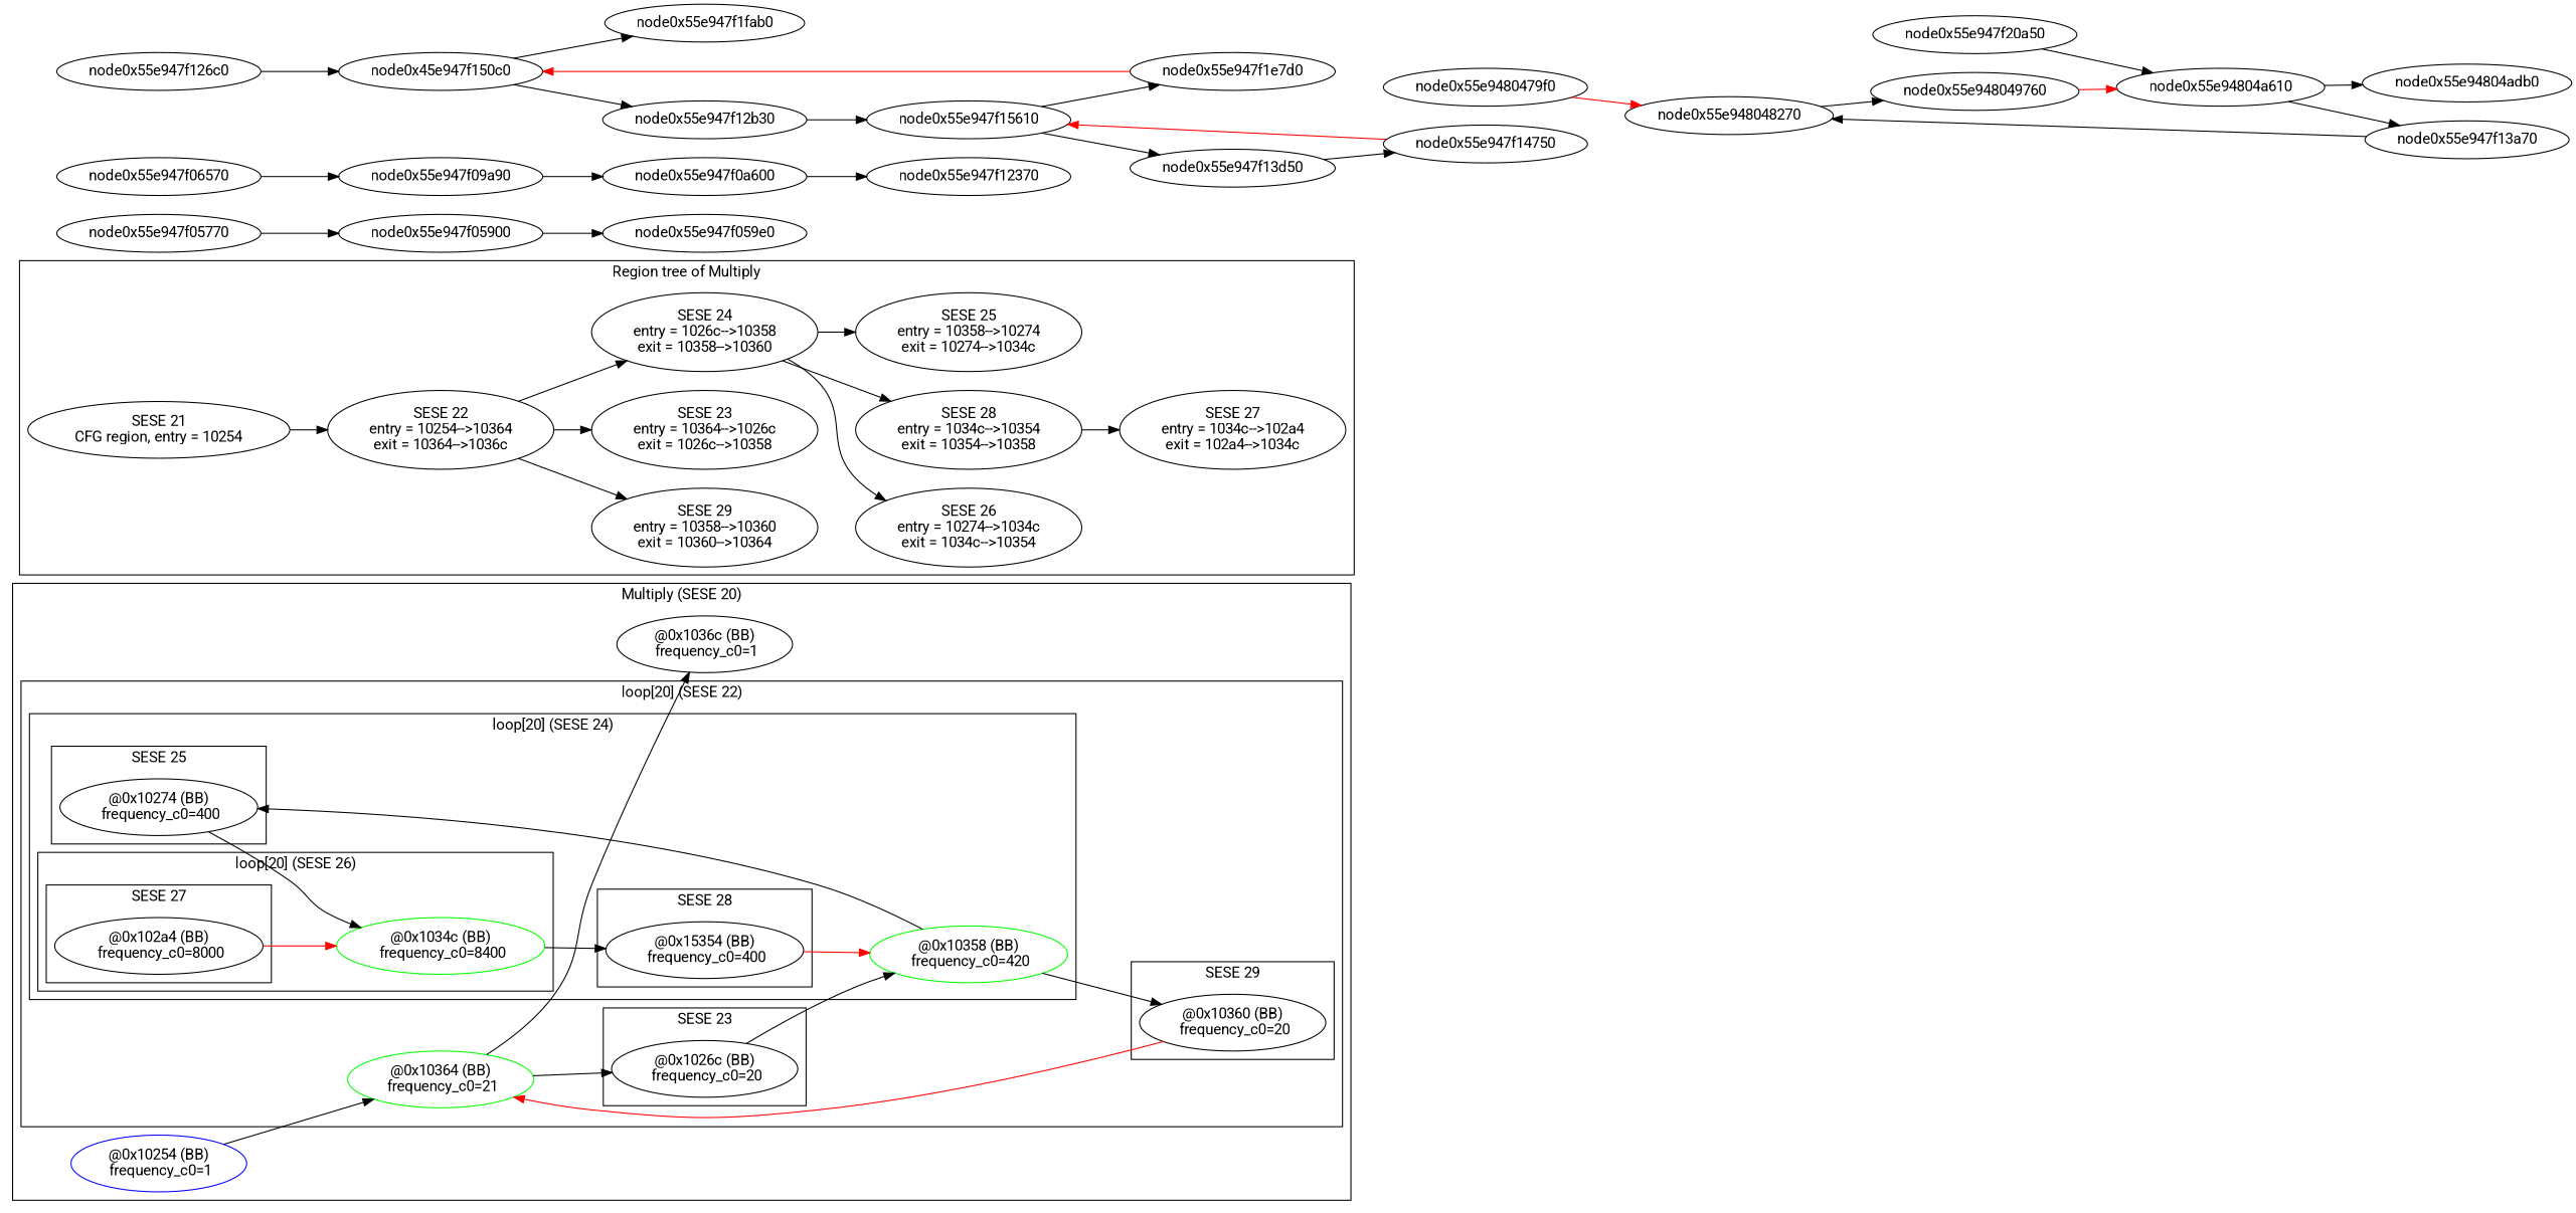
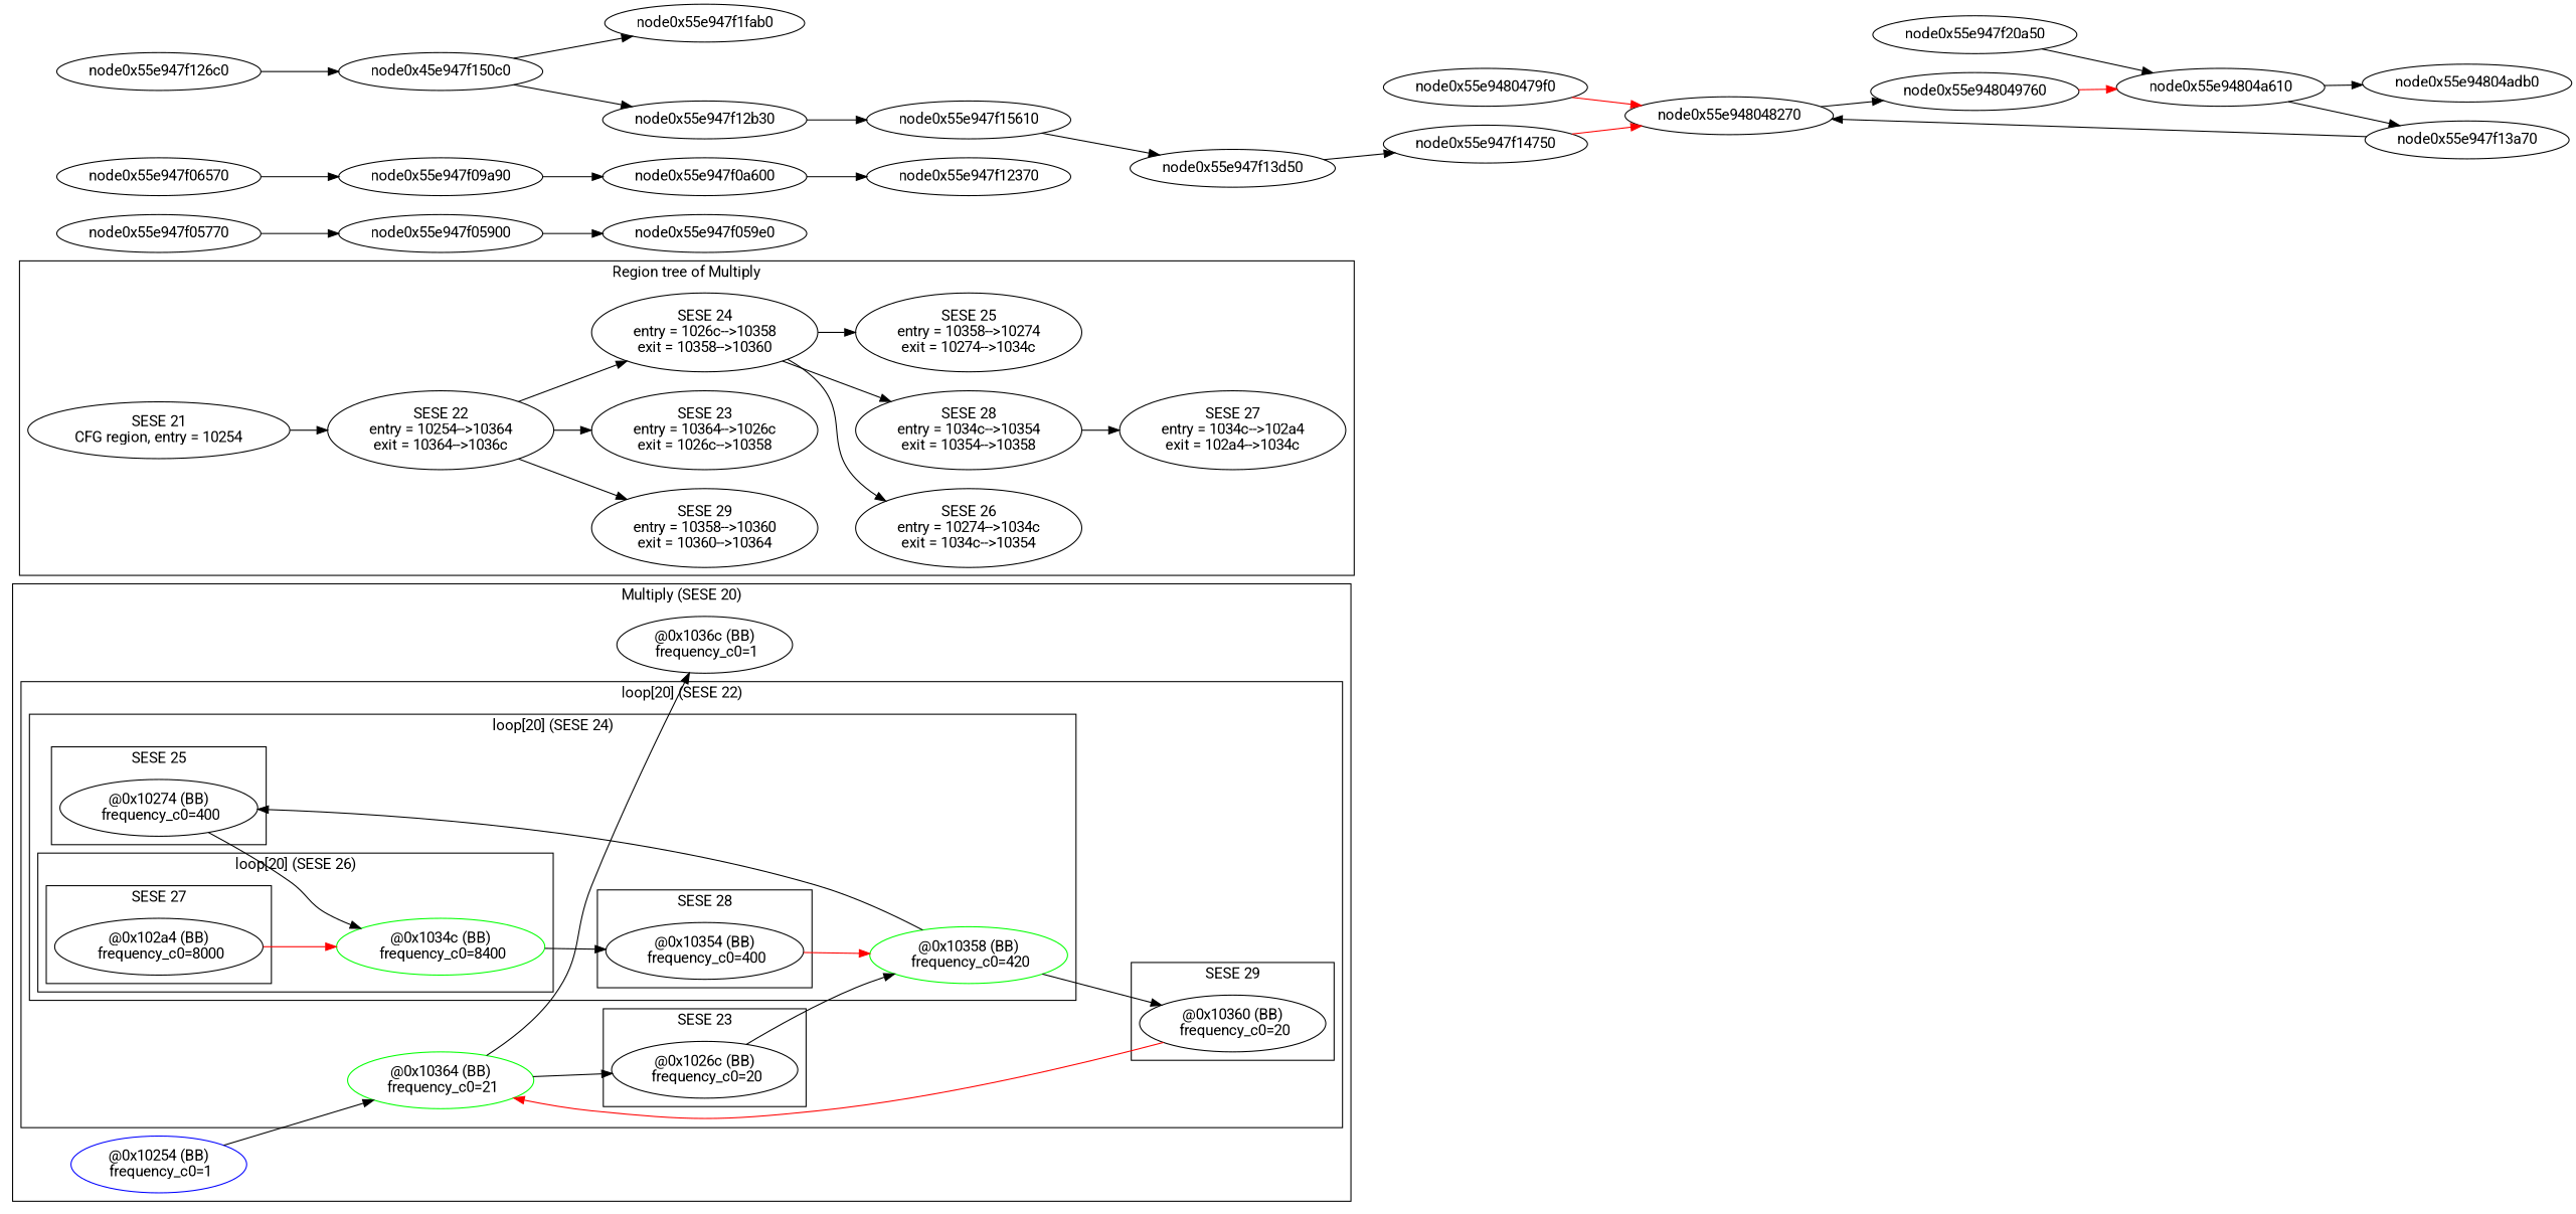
  digraph {
    fontname=Roboto
    rankdir=LR
    node [fontname=Roboto]
    edge [fontname=Roboto]
    n1 [label="@0x1026c (BB)\n frequency_c0=20\n"]
    n2 [label="@0x10274 (BB)\n frequency_c0=400\n"]
    n3 [label="@0x102a4 (BB)\n frequency_c0=8000\n"]
    n4 [color=green label="@0x1034c (BB)\n frequency_c0=8400\n"]
-   n5 [label="@0x15354 (BB)\n frequency_c0=400\n"]
+   n5 [label="@0x10354 (BB)\n frequency_c0=400\n"]
    n6 [color=green label="@0x10358 (BB)\n frequency_c0=420\n"]
    n7 [label="@0x10360 (BB)\n frequency_c0=20\n"]
    n8 [color=green label="@0x10364 (BB)\n frequency_c0=21\n"]
    n9 [color=blue label="@0x10254 (BB)\n frequency_c0=1\n"]
    n10 [label="@0x1036c (BB)\n frequency_c0=1\n"]
    n11 [label="SESE 21\nCFG region, entry = 10254"]
    n12 [label="SESE 22\nentry = 10254-->10364\nexit = 10364-->1036c"]
    n13 [label="SESE 23\nentry = 10364-->1026c\nexit = 1026c-->10358"]
    n14 [label="SESE 24\nentry = 1026c-->10358\nexit = 10358-->10360"]
    n15 [label="SESE 29\nentry = 10358-->10360\nexit = 10360-->10364"]
    n16 [label="SESE 25\nentry = 10358-->10274\nexit = 10274-->1034c"]
    n17 [label="SESE 26\nentry = 10274-->1034c\nexit = 1034c-->10354"]
    n18 [label="SESE 28\nentry = 1034c-->10354\nexit = 10354-->10358"]
    n19 [label="SESE 27\nentry = 1034c-->102a4\nexit = 102a4-->1034c"]
    node0x55e947f05770
    node0x55e947f05900
    node0x55e947f059e0
    node0x55e947f06570
    node0x55e947f09a90
    node0x55e947f0a600
    node0x55e947f12370
    n27 [label=node0x45e947f150c0]
    node0x55e947f126c0
    node0x55e947f12b30
    node0x55e947f1fab0
    node0x55e947f15610
    node0x55e947f13d50
-   node0x55e947f1e7d0
    node0x55e947f14750
    node0x55e947f20a50
    node0x55e94804a610
    node0x55e947f13a70
    node0x55e94804adb0
    node0x55e948048270
    node0x55e948049760
    node0x55e9480479f0
    subgraph cluster_1 {
      label="Multiply (SESE 20)"
      n9
      n10
      subgraph cluster_2 {
        label="loop[20] (SESE 22)"
        n8
        subgraph cluster_3 {
          label="SESE 23"
          n1
        }
        subgraph cluster_4 {
          label="loop[20] (SESE 24)"
          n6
          subgraph cluster_5 {
            label="SESE 25"
            n2
          }
          subgraph cluster_6 {
            label="loop[20] (SESE 26)"
            n4
            subgraph cluster_7 {
              label="SESE 27"
              n3
            }
          }
          subgraph cluster_8 {
            label="SESE 28"
            n5
          }
        }
        subgraph cluster_9 {
          label="SESE 29"
          n7
        }
      }
    }
    subgraph cluster_10 {
      label="Region tree of Multiply"
      n11
      n12
      n13
      n14
      n15
      n16
      n17
      n18
      n19
    }
    n1 -> n6
    n2 -> n4
    n3 -> n4 [color=red]
    n4 -> n5
    n5 -> n6 [color=red]
    n6 -> n2
    n6 -> n7
    n7 -> n8 [color=red]
    n8 -> n1
    n8 -> n10
    n9 -> n8
    n11 -> n12
    n12 -> n13
    n12 -> n14
    n12 -> n15
    n14 -> n16
    n14 -> n17
    n14 -> n18
    n18 -> n19
    node0x55e947f05770 -> node0x55e947f05900
    node0x55e947f05900 -> node0x55e947f059e0
    node0x55e947f06570 -> node0x55e947f09a90
    node0x55e947f09a90 -> node0x55e947f0a600
    node0x55e947f0a600 -> node0x55e947f12370
    n27 -> node0x55e947f12b30
    n27 -> node0x55e947f1fab0
    node0x55e947f126c0 -> n27
    node0x55e947f12b30 -> node0x55e947f15610
    node0x55e947f15610 -> node0x55e947f13d50
-   node0x55e947f15610 -> node0x55e947f1e7d0
    node0x55e947f13d50 -> node0x55e947f14750
-   node0x55e947f1e7d0 -> n27 [color=red]
-   node0x55e947f14750 -> node0x55e947f15610 [color=red]
+   node0x55e947f14750 -> node0x55e948048270 [color=red]
    node0x55e947f20a50 -> node0x55e94804a610
    node0x55e94804a610 -> node0x55e947f13a70
    node0x55e94804a610 -> node0x55e94804adb0
    node0x55e947f13a70 -> node0x55e948048270
    node0x55e948048270 -> node0x55e948049760
    node0x55e948049760 -> node0x55e94804a610 [color=red]
    node0x55e9480479f0 -> node0x55e948048270 [color=red]
  }
